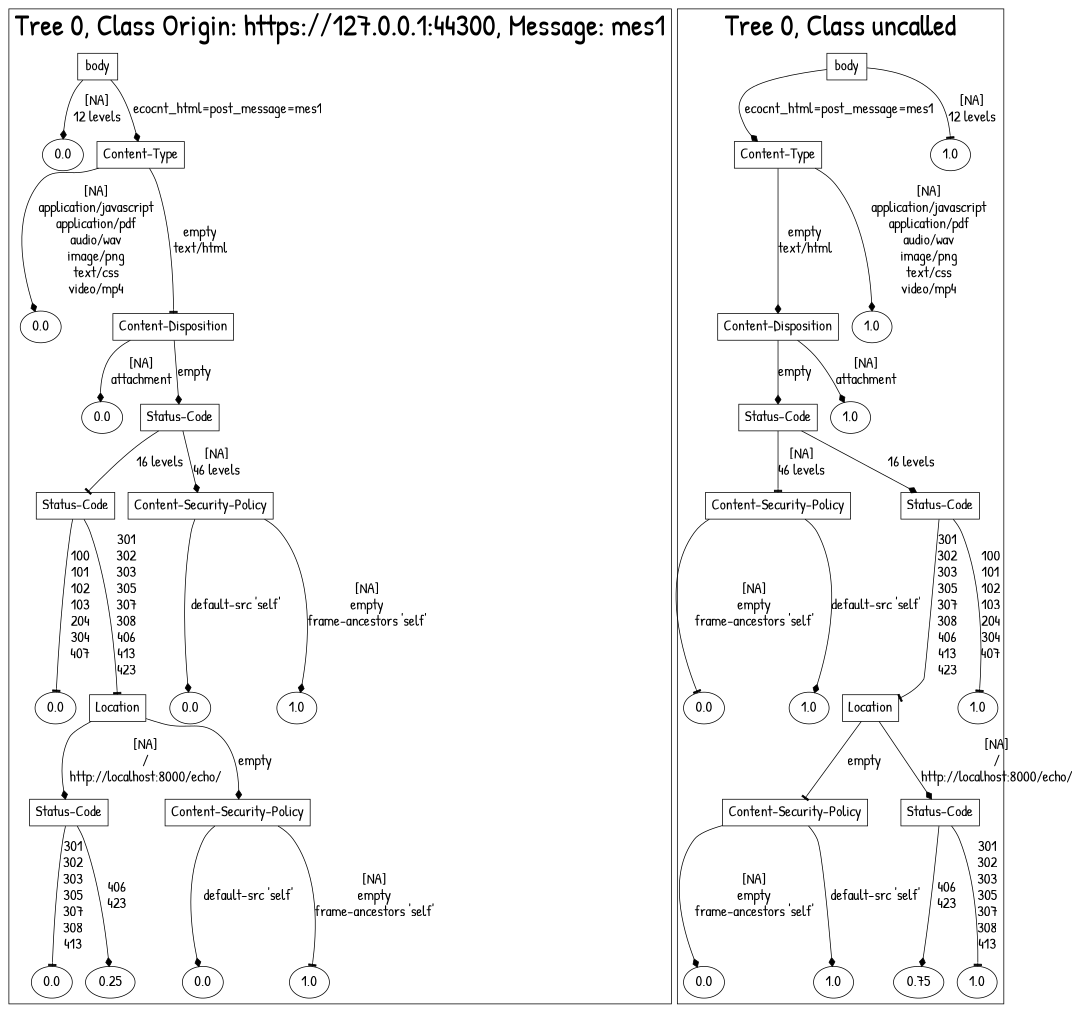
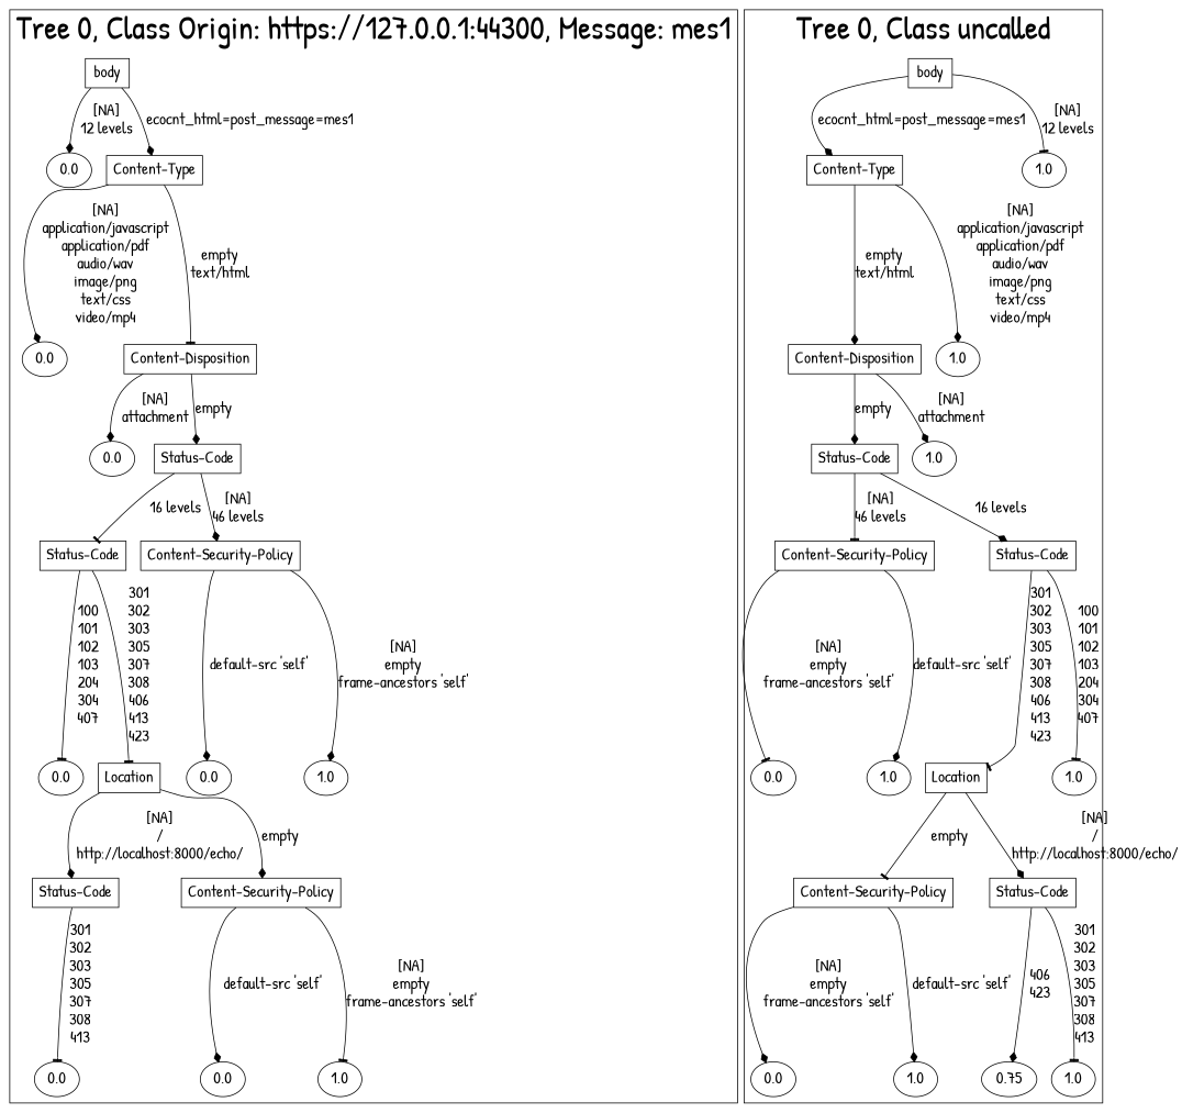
  digraph {
    fontname="Patrick Hand"
    node [fontsize=20 fontname="Patrick Hand"]
    edge [fontsize=20 arrowhead=diamond fontname="Patrick Hand"]
    n1 [label=body shape=box]
    n2 [label=0.0]
    n3 [label="Content-Type" shape=box]
    n4 [label=0.0]
    n5 [label="Content-Disposition" shape=box]
    n6 [label=0.0]
    n7 [label="Status-Code" shape=box]
    n8 [label="Status-Code" shape=box]
    n9 [label="Content-Security-Policy" shape=box]
    n10 [label=0.0]
    n11 [label=Location shape=box]
    n12 [label=0.0]
    n13 [label=1.0]
    n14 [label="Status-Code" shape=box]
    n15 [label="Content-Security-Policy" shape=box]
    n16 [label=0.0]
-   n17 [label=0.25]
    n18 [label=0.0]
    n19 [label=1.0]
    n20 [label=body shape=box]
    n21 [label="Content-Type" shape=box]
    n22 [label=1.0]
    n23 [label="Content-Disposition" shape=box]
    n24 [label=1.0]
    n25 [label="Status-Code" shape=box]
    n26 [label=1.0]
    n27 [label="Content-Security-Policy" shape=box]
    n28 [label="Status-Code" shape=box]
    n29 [label=0.0]
    n30 [label=1.0]
    n31 [label=Location shape=box]
    n32 [label=1.0]
    n33 [label="Content-Security-Policy" shape=box]
    n34 [label="Status-Code" shape=box]
    n35 [label=0.0]
    n36 [label=1.0]
    n37 [label=0.75]
    n38 [label=1.0]
    subgraph cluster_1 {
      fontsize=40
      label="Tree 0, Class Origin: https://127.0.0.1:44300, Message: mes1"
      subgraph sub_2 {
        fontsize=40
        label="Tree 0, Class Origin: https://127.0.0.1:44300, Message: mes1"
        n1
      }
      subgraph sub_3 {
        fontsize=40
        label="Tree 0, Class Origin: https://127.0.0.1:44300, Message: mes1"
        n2
        n3
      }
      subgraph sub_4 {
        fontsize=40
        label="Tree 0, Class Origin: https://127.0.0.1:44300, Message: mes1"
        n4
        n5
      }
      subgraph sub_5 {
        fontsize=40
        label="Tree 0, Class Origin: https://127.0.0.1:44300, Message: mes1"
        n6
        n7
      }
      subgraph sub_6 {
        fontsize=40
        label="Tree 0, Class Origin: https://127.0.0.1:44300, Message: mes1"
        n8
        n9
      }
      subgraph sub_7 {
        fontsize=40
        label="Tree 0, Class Origin: https://127.0.0.1:44300, Message: mes1"
        n10
        n11
        n12
        n13
      }
      subgraph sub_8 {
        fontsize=40
        label="Tree 0, Class Origin: https://127.0.0.1:44300, Message: mes1"
        n14
        n15
      }
      subgraph sub_9 {
        fontsize=40
        label="Tree 0, Class Origin: https://127.0.0.1:44300, Message: mes1"
        n16
-       n17
        n18
        n19
      }
    }
    subgraph cluster_10 {
      fontsize=40
      label="Tree 0, Class uncalled"
      subgraph sub_11 {
        fontsize=40
        label="Tree 0, Class uncalled"
        n20
      }
      subgraph sub_12 {
        fontsize=40
        label="Tree 0, Class uncalled"
        n21
        n22
      }
      subgraph sub_13 {
        fontsize=40
        label="Tree 0, Class uncalled"
        n23
        n24
      }
      subgraph sub_14 {
        fontsize=40
        label="Tree 0, Class uncalled"
        n25
        n26
      }
      subgraph sub_15 {
        fontsize=40
        label="Tree 0, Class uncalled"
        n27
        n28
      }
      subgraph sub_16 {
        fontsize=40
        label="Tree 0, Class uncalled"
        n29
        n30
        n31
        n32
      }
      subgraph sub_17 {
        fontsize=40
        label="Tree 0, Class uncalled"
        n33
        n34
      }
      subgraph sub_18 {
        fontsize=40
        label="Tree 0, Class uncalled"
        n35
        n36
        n37
        n38
      }
    }
    n1 -> n2 [label="[NA]\n12 levels\n"]
    n1 -> n3 [label="ecocnt_html=post_message=mes1\n"]
    n3 -> n4 [label="[NA]\napplication/javascript\napplication/pdf\naudio/wav\nimage/png\ntext/css\nvideo/mp4\n"]
    n3 -> n5 [label="empty\ntext/html\n" arrowhead=tee]
    n5 -> n6 [label="[NA]\nattachment\n"]
    n5 -> n7 [label="empty\n"]
    n7 -> n8 [label="16 levels\n" arrowhead=tee]
    n7 -> n9 [label="[NA]\n46 levels\n"]
    n8 -> n10 [label="100\n101\n102\n103\n204\n304\n407\n" arrowhead=tee]
    n8 -> n11 [label="301\n302\n303\n305\n307\n308\n406\n413\n423\n" arrowhead=tee]
    n9 -> n12 [label="default-src 'self'\n"]
    n9 -> n13 [label="[NA]\nempty\nframe-ancestors 'self'\n"]
    n11 -> n14 [label="[NA]\n/\nhttp://localhost:8000/echo/\n"]
    n11 -> n15 [label="empty\n"]
    n14 -> n16 [label="301\n302\n303\n305\n307\n308\n413\n" arrowhead=tee]
-   n14 -> n17 [label="406\n423\n"]
    n15 -> n18 [label="default-src 'self'\n"]
    n15 -> n19 [label="[NA]\nempty\nframe-ancestors 'self'\n" arrowhead=tee]
    n20 -> n21 [label="ecocnt_html=post_message=mes1\n"]
    n20 -> n22 [label="[NA]\n12 levels\n" arrowhead=tee]
    n21 -> n23 [label="empty\ntext/html\n"]
    n21 -> n24 [label="[NA]\napplication/javascript\napplication/pdf\naudio/wav\nimage/png\ntext/css\nvideo/mp4\n"]
    n23 -> n25 [label="empty\n"]
    n23 -> n26 [label="[NA]\nattachment\n"]
    n25 -> n27 [label="[NA]\n46 levels\n" arrowhead=tee]
    n25 -> n28 [label="16 levels\n"]
    n27 -> n29 [label="[NA]\nempty\nframe-ancestors 'self'\n" arrowhead=tee]
    n27 -> n30 [label="default-src 'self'\n"]
    n28 -> n31 [label="301\n302\n303\n305\n307\n308\n406\n413\n423\n" arrowhead=tee]
    n28 -> n32 [label="100\n101\n102\n103\n204\n304\n407\n" arrowhead=tee]
    n31 -> n33 [label="empty\n" arrowhead=tee]
    n31 -> n34 [label="[NA]\n/\nhttp://localhost:8000/echo/\n"]
    n33 -> n35 [label="[NA]\nempty\nframe-ancestors 'self'\n"]
    n33 -> n36 [label="default-src 'self'\n"]
    n34 -> n37 [label="406\n423\n"]
    n34 -> n38 [label="301\n302\n303\n305\n307\n308\n413\n" arrowhead=tee]
  }
